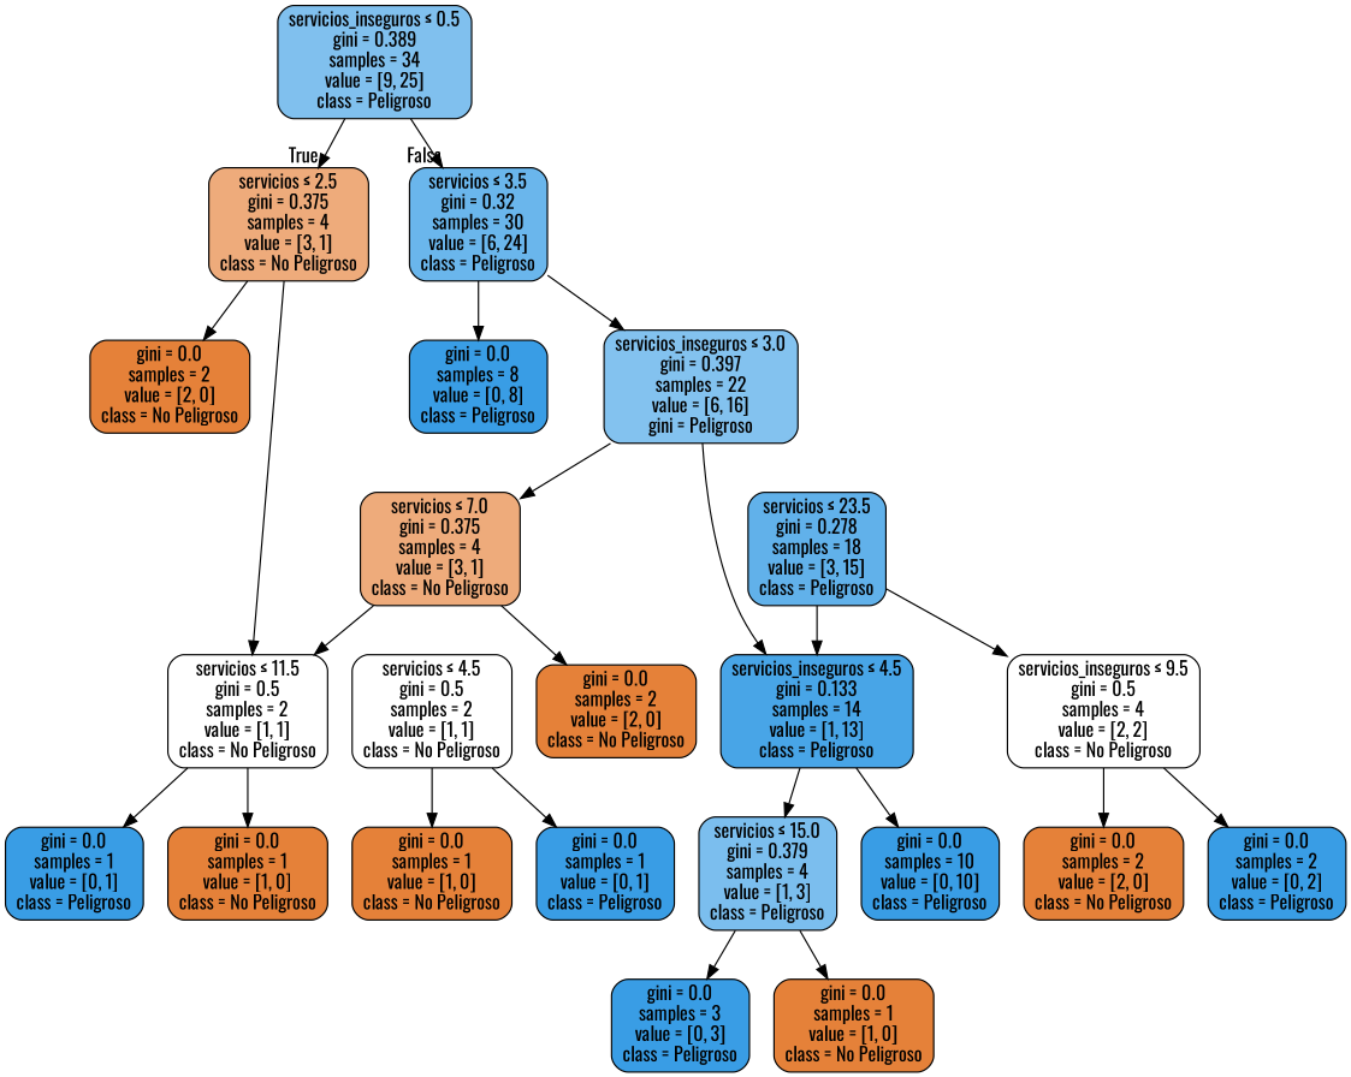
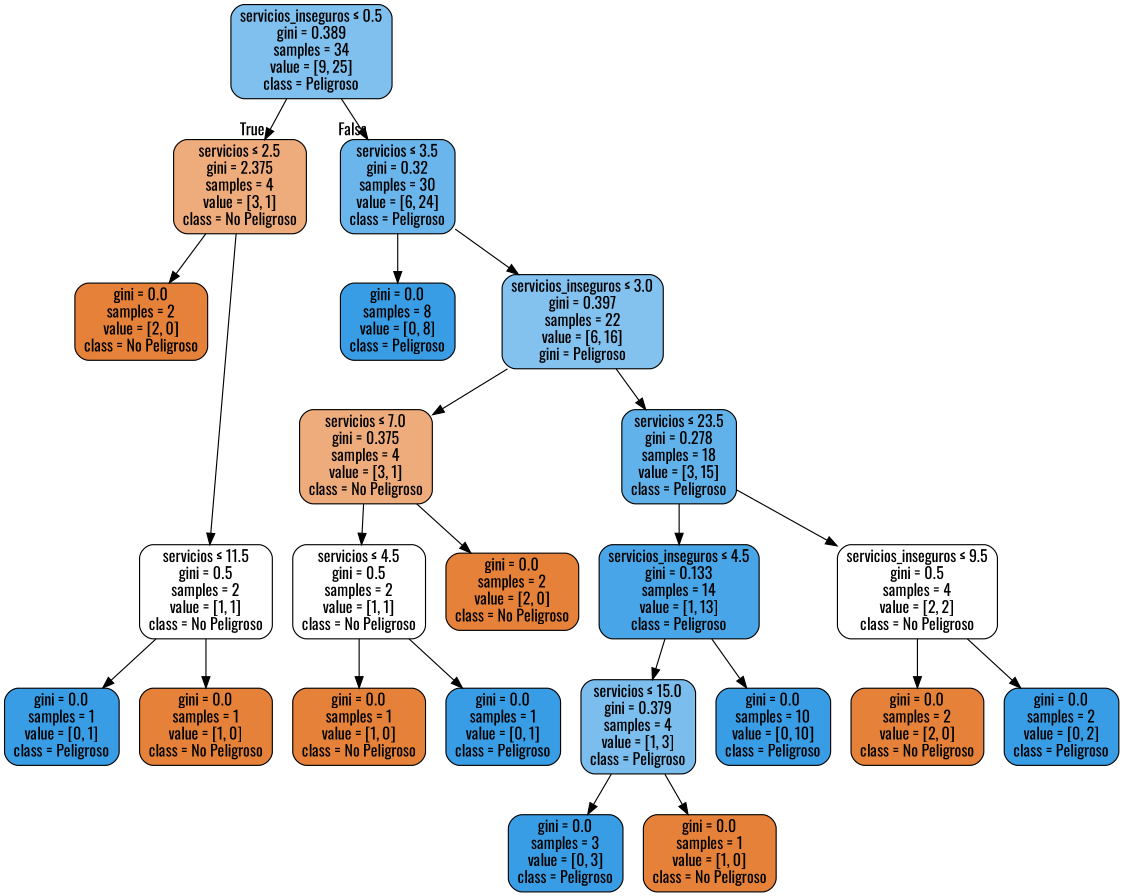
  digraph {
    fontname=Oswald
    node [color=black fillcolor="#e58139" fontname=Oswald shape=box style="filled, rounded"]
    edge [fontname=Oswald]
    n1 [fillcolor="#80c0ee" label=<servicios_inseguros &le; 0.5<br/>gini = 0.389<br/>samples = 34<br/>value = [9, 25]<br/>class = Peligroso>]
-   n2 [fillcolor="#eeab7b" label=<servicios &le; 2.5<br/>gini = 0.375<br/>samples = 4<br/>value = [3, 1]<br/>class = No Peligroso>]
+   n2 [fillcolor="#eeab7b" label=<servicios &le; 2.5<br/>gini = 2.375<br/>samples = 4<br/>value = [3, 1]<br/>class = No Peligroso>]
    n3 [fillcolor="#6ab6ec" label=<servicios &le; 3.5<br/>gini = 0.32<br/>samples = 30<br/>value = [6, 24]<br/>class = Peligroso>]
    n4 [label=<gini = 0.0<br/>samples = 2<br/>value = [2, 0]<br/>class = No Peligroso>]
    n5 [fillcolor="#ffffff" label=<servicios &le; 11.5<br/>gini = 0.5<br/>samples = 2<br/>value = [1, 1]<br/>class = No Peligroso>]
    n6 [fillcolor="#399de5" label=<gini = 0.0<br/>samples = 8<br/>value = [0, 8]<br/>class = Peligroso>]
    n7 [fillcolor="#83c2ef" label=<servicios_inseguros &le; 3.0<br/>gini = 0.397<br/>samples = 22<br/>value = [6, 16]<br/>gini = Peligroso>]
    n8 [fillcolor="#399de5" label=<gini = 0.0<br/>samples = 1<br/>value = [0, 1]<br/>class = Peligroso>]
    n9 [label=<gini = 0.0<br/>samples = 1<br/>value = [1, 0]<br/>class = No Peligroso>]
    n10 [fillcolor="#eeab7b" label=<servicios &le; 7.0<br/>gini = 0.375<br/>samples = 4<br/>value = [3, 1]<br/>class = No Peligroso>]
    n11 [fillcolor="#61b1ea" label=<servicios &le; 23.5<br/>gini = 0.278<br/>samples = 18<br/>value = [3, 15]<br/>class = Peligroso>]
    n12 [fillcolor="#ffffff" label=<servicios &le; 4.5<br/>gini = 0.5<br/>samples = 2<br/>value = [1, 1]<br/>class = No Peligroso>]
    n13 [label=<gini = 0.0<br/>samples = 2<br/>value = [2, 0]<br/>class = No Peligroso>]
    n14 [fillcolor="#48a5e7" label=<servicios_inseguros &le; 4.5<br/>gini = 0.133<br/>samples = 14<br/>value = [1, 13]<br/>class = Peligroso>]
    n15 [fillcolor="#ffffff" label=<servicios_inseguros &le; 9.5<br/>gini = 0.5<br/>samples = 4<br/>value = [2, 2]<br/>class = No Peligroso>]
    n16 [label=<gini = 0.0<br/>samples = 1<br/>value = [1, 0]<br/>class = No Peligroso>]
    n17 [fillcolor="#399de5" label=<gini = 0.0<br/>samples = 1<br/>value = [0, 1]<br/>class = Peligroso>]
    n18 [fillcolor="#7bbeee" label=<servicios &le; 15.0<br/>gini = 0.379<br/>samples = 4<br/>value = [1, 3]<br/>class = Peligroso>]
    n19 [fillcolor="#399de5" label=<gini = 0.0<br/>samples = 10<br/>value = [0, 10]<br/>class = Peligroso>]
    n20 [label=<gini = 0.0<br/>samples = 2<br/>value = [2, 0]<br/>class = No Peligroso>]
    n21 [fillcolor="#399de5" label=<gini = 0.0<br/>samples = 2<br/>value = [0, 2]<br/>class = Peligroso>]
    n22 [fillcolor="#399de5" label=<gini = 0.0<br/>samples = 3<br/>value = [0, 3]<br/>class = Peligroso>]
    n23 [label=<gini = 0.0<br/>samples = 1<br/>value = [1, 0]<br/>class = No Peligroso>]
    n1 -> n2 [headlabel=True labelangle=45 labeldistance=2.5]
    n1 -> n3 [headlabel=False labelangle=-45 labeldistance=2.5]
    n2 -> n4
    n2 -> n5
    n3 -> n6
    n3 -> n7
    n5 -> n8
    n5 -> n9
    n7 -> n10
-   n7 -> n14
-   n10 -> n5
+   n7 -> n11
+   n10 -> n12
    n10 -> n13
    n11 -> n14
    n11 -> n15
    n12 -> n16
    n12 -> n17
    n14 -> n18
    n14 -> n19
    n15 -> n20
    n15 -> n21
    n18 -> n22
    n18 -> n23
  }
